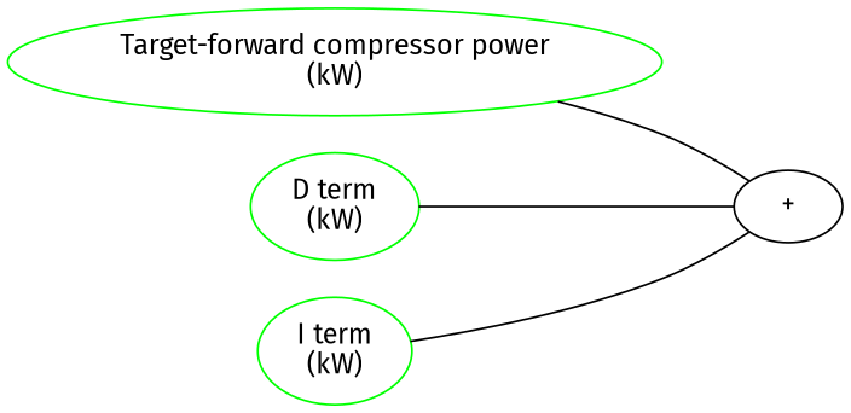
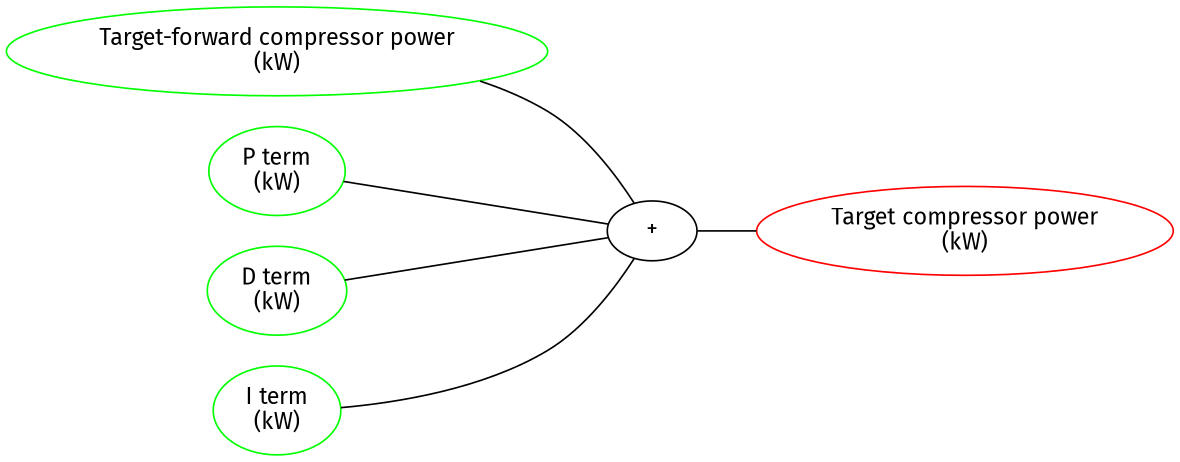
  graph {
    fontname="Fira Sans"
    rankdir=LR
    node [color=green fontname="Fira Sans"]
    edge [fontname="Fira Sans"]
    n1 [label="Target-forward compressor power\n(kW)"]
    n2 [label="+" color=""]
+   n3 [color=red label="Target compressor power\n(kW)"]
+   n4 [label="P term\n(kW)"]
    n5 [label="D term\n(kW)"]
    n6 [label="I term\n(kW)"]
    n1 -- n2
+   n2 -- n3
+   n4 -- n2
    n5 -- n2
    n6 -- n2
  }
